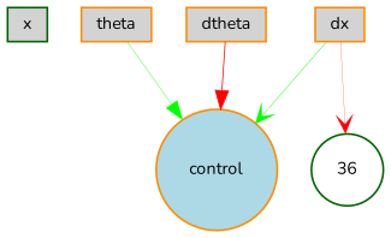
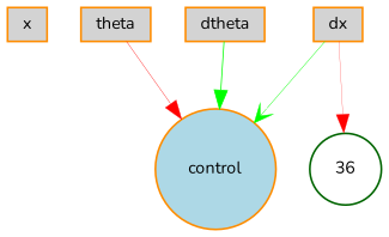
  digraph {
    fontname=Nunito
    node [color=darkorange fillcolor=lightgray fontname=Nunito fontsize=9 shape=box style=filled]
    edge [arrowhead=vee color=green fontname=Nunito style=solid]
-   x [color=darkgreen height=0.2 width=0.2]
+   x [height=0.2 width=0.2]
    dx [height=0.2 width=0.2]
    control [fillcolor=lightblue height=0.2 shape=circle width=0.2]
    n4 [color=darkgreen height=0.2 label=36 shape=circle width=0.2 fillcolor="" style=""]
    theta [height=0.2 width=0.2]
    dtheta [height=0.2 width=0.2]
    dx -> control [penwidth=0.25351461989623403]
-   dx -> n4 [color=red penwidth=0.1326925274750579]
-   theta -> control [arrowhead=normal penwidth=0.2184028126795839]
-   dtheta -> control [arrowhead=normal color=red penwidth=0.4699200316497356]
+   dx -> n4 [arrowhead=normal color=red penwidth=0.1326925274750579]
+   theta -> control [arrowhead=normal color=red penwidth=0.2184028126795839]
+   dtheta -> control [arrowhead=normal penwidth=0.4699200316497356]
  }
